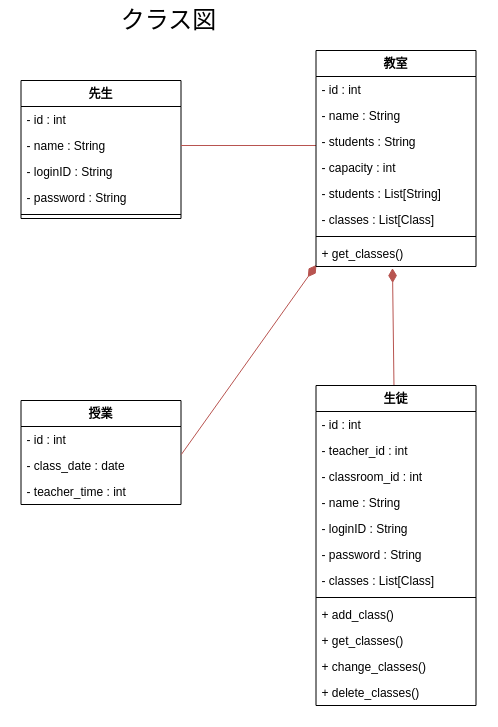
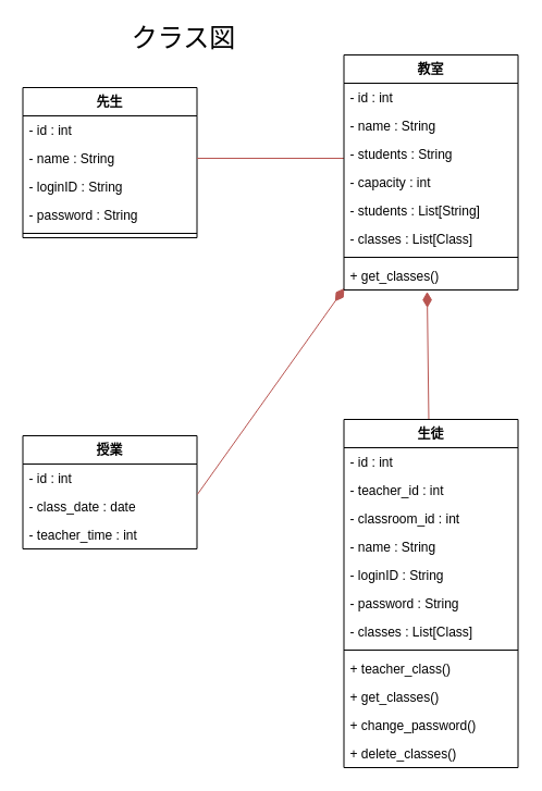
  <mxCell id="0" />
  <mxCell id="1" parent="0" />
  <mxCell id="2" value="先生" style="swimlane;fontStyle=1;align=center;verticalAlign=top;childLayout=stackLayout;horizontal=1;startSize=26;horizontalStack=0;resizeParent=1;resizeParentMax=0;resizeLast=0;collapsible=1;marginBottom=0;" parent="1" vertex="1"><mxGeometry x="20.5" y="80" width="160" height="138" as="geometry" /></mxCell>
  <mxCell id="3" value="- id : int" style="text;strokeColor=none;fillColor=none;align=left;verticalAlign=top;spacingLeft=4;spacingRight=4;overflow=hidden;rotatable=0;points=[[0,0.5],[1,0.5]];portConstraint=eastwest;" parent="2" vertex="1"><mxGeometry y="26" width="160" height="26" as="geometry" /></mxCell>
  <mxCell id="4" value="- name : String" style="text;strokeColor=none;fillColor=none;align=left;verticalAlign=top;spacingLeft=4;spacingRight=4;overflow=hidden;rotatable=0;points=[[0,0.5],[1,0.5]];portConstraint=eastwest;" parent="2" vertex="1"><mxGeometry y="52" width="160" height="26" as="geometry" /></mxCell>
  <mxCell id="5" value="- loginID : String" style="text;strokeColor=none;fillColor=none;align=left;verticalAlign=top;spacingLeft=4;spacingRight=4;overflow=hidden;rotatable=0;points=[[0,0.5],[1,0.5]];portConstraint=eastwest;" parent="2" vertex="1"><mxGeometry y="78" width="160" height="26" as="geometry" /></mxCell>
  <mxCell id="6" value="- password : String" style="text;strokeColor=none;fillColor=none;align=left;verticalAlign=top;spacingLeft=4;spacingRight=4;overflow=hidden;rotatable=0;points=[[0,0.5],[1,0.5]];portConstraint=eastwest;" parent="2" vertex="1"><mxGeometry y="104" width="160" height="26" as="geometry" /></mxCell>
  <mxCell id="7" value="" style="line;strokeWidth=1;fillColor=none;align=left;verticalAlign=middle;spacingTop=-1;spacingLeft=3;spacingRight=3;rotatable=0;labelPosition=right;points=[];portConstraint=eastwest;strokeColor=inherit;" parent="2" vertex="1"><mxGeometry y="130" width="160" height="8" as="geometry" /></mxCell>
- <mxCell id="8" value="クラス図" style="text;html=1;strokeColor=none;fillColor=none;align=center;verticalAlign=middle;whiteSpace=wrap;rounded=0;fontSize=24;" parent="1" vertex="1"><mxGeometry x="20.5" y="5" width="295" height="30" as="geometry" /></mxCell>
+ <mxCell id="8" value="クラス図" style="text;html=1;strokeColor=none;fillColor=none;align=center;verticalAlign=middle;whiteSpace=wrap;rounded=0;fontSize=24;" parent="1" vertex="1"><mxGeometry x="20.5" y="20" width="295" height="30" as="geometry" /></mxCell>
  <mxCell id="9" style="edgeStyle=none;html=1;endArrow=none;endFill=0;fillColor=#f8cecc;strokeColor=#b85450;entryX=0;entryY=0.5;entryDx=0;entryDy=0;" parent="1" source="4" edge="1"><mxGeometry relative="1" as="geometry"><mxPoint x="315.5" y="145" as="targetPoint" /></mxGeometry></mxCell>
  <mxCell id="10" style="edgeStyle=none;html=1;endArrow=diamondThin;endFill=1;fillColor=#f8cecc;strokeColor=#b85450;endSize=12;startSize=12;entryX=0.478;entryY=1.062;entryDx=0;entryDy=0;entryPerimeter=0;" parent="1" source="11" target="37" edge="1"><mxGeometry relative="1" as="geometry"><mxPoint x="388" y="270" as="targetPoint" /></mxGeometry></mxCell>
  <mxCell id="11" value="生徒" style="swimlane;fontStyle=1;align=center;verticalAlign=top;childLayout=stackLayout;horizontal=1;startSize=26;horizontalStack=0;resizeParent=1;resizeParentMax=0;resizeLast=0;collapsible=1;marginBottom=0;" parent="1" vertex="1"><mxGeometry x="315.5" y="385" width="160" height="320" as="geometry" /></mxCell>
  <mxCell id="12" value="- id : int" style="text;strokeColor=none;fillColor=none;align=left;verticalAlign=top;spacingLeft=4;spacingRight=4;overflow=hidden;rotatable=0;points=[[0,0.5],[1,0.5]];portConstraint=eastwest;" parent="11" vertex="1"><mxGeometry y="26" width="160" height="26" as="geometry" /></mxCell>
  <mxCell id="13" value="- teacher_id : int" style="text;strokeColor=none;fillColor=none;align=left;verticalAlign=top;spacingLeft=4;spacingRight=4;overflow=hidden;rotatable=0;points=[[0,0.5],[1,0.5]];portConstraint=eastwest;" parent="11" vertex="1"><mxGeometry y="52" width="160" height="26" as="geometry" /></mxCell>
  <mxCell id="14" value="- classroom_id : int" style="text;strokeColor=none;fillColor=none;align=left;verticalAlign=top;spacingLeft=4;spacingRight=4;overflow=hidden;rotatable=0;points=[[0,0.5],[1,0.5]];portConstraint=eastwest;" parent="11" vertex="1"><mxGeometry y="78" width="160" height="26" as="geometry" /></mxCell>
  <mxCell id="15" value="- name : String" style="text;strokeColor=none;fillColor=none;align=left;verticalAlign=top;spacingLeft=4;spacingRight=4;overflow=hidden;rotatable=0;points=[[0,0.5],[1,0.5]];portConstraint=eastwest;" parent="11" vertex="1"><mxGeometry y="104" width="160" height="26" as="geometry" /></mxCell>
  <mxCell id="16" value="- loginID : String" style="text;strokeColor=none;fillColor=none;align=left;verticalAlign=top;spacingLeft=4;spacingRight=4;overflow=hidden;rotatable=0;points=[[0,0.5],[1,0.5]];portConstraint=eastwest;" parent="11" vertex="1"><mxGeometry y="130" width="160" height="26" as="geometry" /></mxCell>
  <mxCell id="17" value="- password : String" style="text;strokeColor=none;fillColor=none;align=left;verticalAlign=top;spacingLeft=4;spacingRight=4;overflow=hidden;rotatable=0;points=[[0,0.5],[1,0.5]];portConstraint=eastwest;" parent="11" vertex="1"><mxGeometry y="156" width="160" height="26" as="geometry" /></mxCell>
  <mxCell id="18" value="- classes : List[Class]" style="text;strokeColor=none;fillColor=none;align=left;verticalAlign=top;spacingLeft=4;spacingRight=4;overflow=hidden;rotatable=0;points=[[0,0.5],[1,0.5]];portConstraint=eastwest;" parent="11" vertex="1"><mxGeometry y="182" width="160" height="26" as="geometry" /></mxCell>
  <mxCell id="19" value="" style="line;strokeWidth=1;fillColor=none;align=left;verticalAlign=middle;spacingTop=-1;spacingLeft=3;spacingRight=3;rotatable=0;labelPosition=right;points=[];portConstraint=eastwest;strokeColor=inherit;" parent="11" vertex="1"><mxGeometry y="208" width="160" height="8" as="geometry" /></mxCell>
- <mxCell id="20" value="+ add_class()" style="text;strokeColor=none;fillColor=none;align=left;verticalAlign=top;spacingLeft=4;spacingRight=4;overflow=hidden;rotatable=0;points=[[0,0.5],[1,0.5]];portConstraint=eastwest;" parent="11" vertex="1"><mxGeometry y="216" width="160" height="26" as="geometry" /></mxCell>
+ <mxCell id="20" value="+ teacher_class()" style="text;strokeColor=none;fillColor=none;align=left;verticalAlign=top;spacingLeft=4;spacingRight=4;overflow=hidden;rotatable=0;points=[[0,0.5],[1,0.5]];portConstraint=eastwest;" parent="11" vertex="1"><mxGeometry y="216" width="160" height="26" as="geometry" /></mxCell>
  <mxCell id="21" value="+ get_classes()" style="text;strokeColor=none;fillColor=none;align=left;verticalAlign=top;spacingLeft=4;spacingRight=4;overflow=hidden;rotatable=0;points=[[0,0.5],[1,0.5]];portConstraint=eastwest;" parent="11" vertex="1"><mxGeometry y="242" width="160" height="26" as="geometry" /></mxCell>
- <mxCell id="22" value="+ change_classes()" style="text;strokeColor=none;fillColor=none;align=left;verticalAlign=top;spacingLeft=4;spacingRight=4;overflow=hidden;rotatable=0;points=[[0,0.5],[1,0.5]];portConstraint=eastwest;" parent="11" vertex="1"><mxGeometry y="268" width="160" height="26" as="geometry" /></mxCell>
+ <mxCell id="22" value="+ change_password()" style="text;strokeColor=none;fillColor=none;align=left;verticalAlign=top;spacingLeft=4;spacingRight=4;overflow=hidden;rotatable=0;points=[[0,0.5],[1,0.5]];portConstraint=eastwest;" parent="11" vertex="1"><mxGeometry y="268" width="160" height="26" as="geometry" /></mxCell>
  <mxCell id="23" value="+ delete_classes()" style="text;strokeColor=none;fillColor=none;align=left;verticalAlign=top;spacingLeft=4;spacingRight=4;overflow=hidden;rotatable=0;points=[[0,0.5],[1,0.5]];portConstraint=eastwest;" parent="11" vertex="1"><mxGeometry y="294" width="160" height="26" as="geometry" /></mxCell>
  <mxCell id="24" value="授業" style="swimlane;fontStyle=1;align=center;verticalAlign=top;childLayout=stackLayout;horizontal=1;startSize=26;horizontalStack=0;resizeParent=1;resizeParentMax=0;resizeLast=0;collapsible=1;marginBottom=0;" parent="1" vertex="1"><mxGeometry x="20.5" y="400" width="160" height="104" as="geometry" /></mxCell>
  <mxCell id="25" value="- id : int" style="text;strokeColor=none;fillColor=none;align=left;verticalAlign=top;spacingLeft=4;spacingRight=4;overflow=hidden;rotatable=0;points=[[0,0.5],[1,0.5]];portConstraint=eastwest;" parent="24" vertex="1"><mxGeometry y="26" width="160" height="26" as="geometry" /></mxCell>
  <mxCell id="26" value="- class_date : date" style="text;strokeColor=none;fillColor=none;align=left;verticalAlign=top;spacingLeft=4;spacingRight=4;overflow=hidden;rotatable=0;points=[[0,0.5],[1,0.5]];portConstraint=eastwest;" parent="24" vertex="1"><mxGeometry y="52" width="160" height="26" as="geometry" /></mxCell>
  <mxCell id="27" value="- teacher_time : int" style="text;strokeColor=none;fillColor=none;align=left;verticalAlign=top;spacingLeft=4;spacingRight=4;overflow=hidden;rotatable=0;points=[[0,0.5],[1,0.5]];portConstraint=eastwest;" parent="24" vertex="1"><mxGeometry y="78" width="160" height="26" as="geometry" /></mxCell>
  <mxCell id="28" style="edgeStyle=none;html=1;entryX=0.003;entryY=0.938;entryDx=0;entryDy=0;endArrow=diamondThin;endFill=1;startSize=12;endSize=12;exitX=1.002;exitY=0.077;exitDx=0;exitDy=0;fillColor=#f8cecc;strokeColor=#b85450;exitPerimeter=0;entryPerimeter=0;" parent="1" source="26" target="37" edge="1"><mxGeometry relative="1" as="geometry"><mxPoint x="180.82" y="525.2" as="sourcePoint" /><mxPoint x="315.5" y="278" as="targetPoint" /></mxGeometry></mxCell>
  <mxCell id="29" value="教室" style="swimlane;fontStyle=1;align=center;verticalAlign=top;childLayout=stackLayout;horizontal=1;startSize=26;horizontalStack=0;resizeParent=1;resizeParentMax=0;resizeLast=0;collapsible=1;marginBottom=0;" parent="1" vertex="1"><mxGeometry x="315.5" y="50" width="160" height="216" as="geometry" /></mxCell>
  <mxCell id="30" value="- id : int" style="text;strokeColor=none;fillColor=none;align=left;verticalAlign=top;spacingLeft=4;spacingRight=4;overflow=hidden;rotatable=0;points=[[0,0.5],[1,0.5]];portConstraint=eastwest;" parent="29" vertex="1"><mxGeometry y="26" width="160" height="26" as="geometry" /></mxCell>
  <mxCell id="31" value="- name : String" style="text;strokeColor=none;fillColor=none;align=left;verticalAlign=top;spacingLeft=4;spacingRight=4;overflow=hidden;rotatable=0;points=[[0,0.5],[1,0.5]];portConstraint=eastwest;" parent="29" vertex="1"><mxGeometry y="52" width="160" height="26" as="geometry" /></mxCell>
  <mxCell id="32" value="- students : String" style="text;strokeColor=none;fillColor=none;align=left;verticalAlign=top;spacingLeft=4;spacingRight=4;overflow=hidden;rotatable=0;points=[[0,0.5],[1,0.5]];portConstraint=eastwest;" parent="29" vertex="1"><mxGeometry y="78" width="160" height="26" as="geometry" /></mxCell>
  <mxCell id="33" value="- capacity : int" style="text;strokeColor=none;fillColor=none;align=left;verticalAlign=top;spacingLeft=4;spacingRight=4;overflow=hidden;rotatable=0;points=[[0,0.5],[1,0.5]];portConstraint=eastwest;" parent="29" vertex="1"><mxGeometry y="104" width="160" height="26" as="geometry" /></mxCell>
  <mxCell id="34" value="- students : List[String]" style="text;strokeColor=none;fillColor=none;align=left;verticalAlign=top;spacingLeft=4;spacingRight=4;overflow=hidden;rotatable=0;points=[[0,0.5],[1,0.5]];portConstraint=eastwest;" parent="29" vertex="1"><mxGeometry y="130" width="160" height="26" as="geometry" /></mxCell>
  <mxCell id="35" value="- classes : List[Class]" style="text;strokeColor=none;fillColor=none;align=left;verticalAlign=top;spacingLeft=4;spacingRight=4;overflow=hidden;rotatable=0;points=[[0,0.5],[1,0.5]];portConstraint=eastwest;" parent="29" vertex="1"><mxGeometry y="156" width="160" height="26" as="geometry" /></mxCell>
  <mxCell id="36" value="" style="line;strokeWidth=1;fillColor=none;align=left;verticalAlign=middle;spacingTop=-1;spacingLeft=3;spacingRight=3;rotatable=0;labelPosition=right;points=[];portConstraint=eastwest;strokeColor=inherit;" parent="29" vertex="1"><mxGeometry y="182" width="160" height="8" as="geometry" /></mxCell>
  <mxCell id="37" value="+ get_classes()" style="text;strokeColor=none;fillColor=none;align=left;verticalAlign=top;spacingLeft=4;spacingRight=4;overflow=hidden;rotatable=0;points=[[0,0.5],[1,0.5]];portConstraint=eastwest;" parent="29" vertex="1"><mxGeometry y="190" width="160" height="26" as="geometry" /></mxCell>
